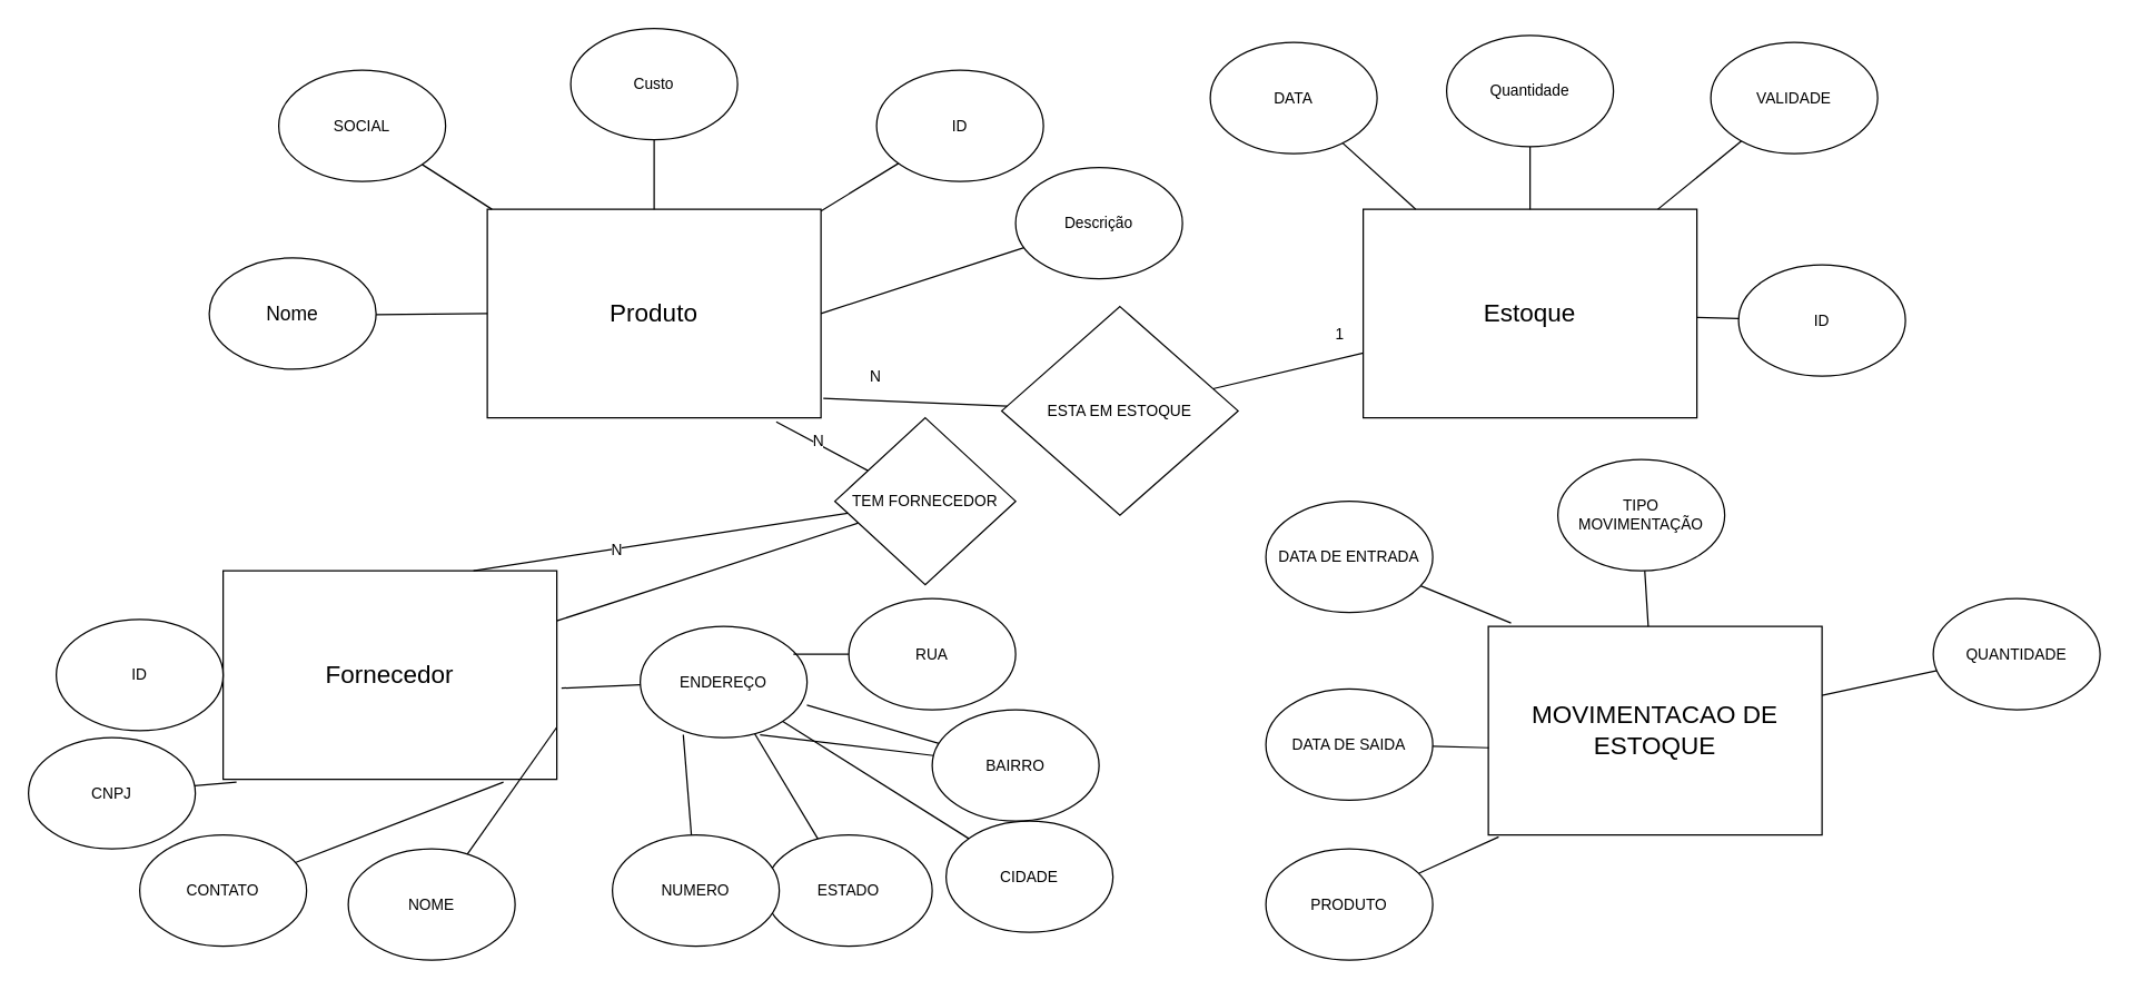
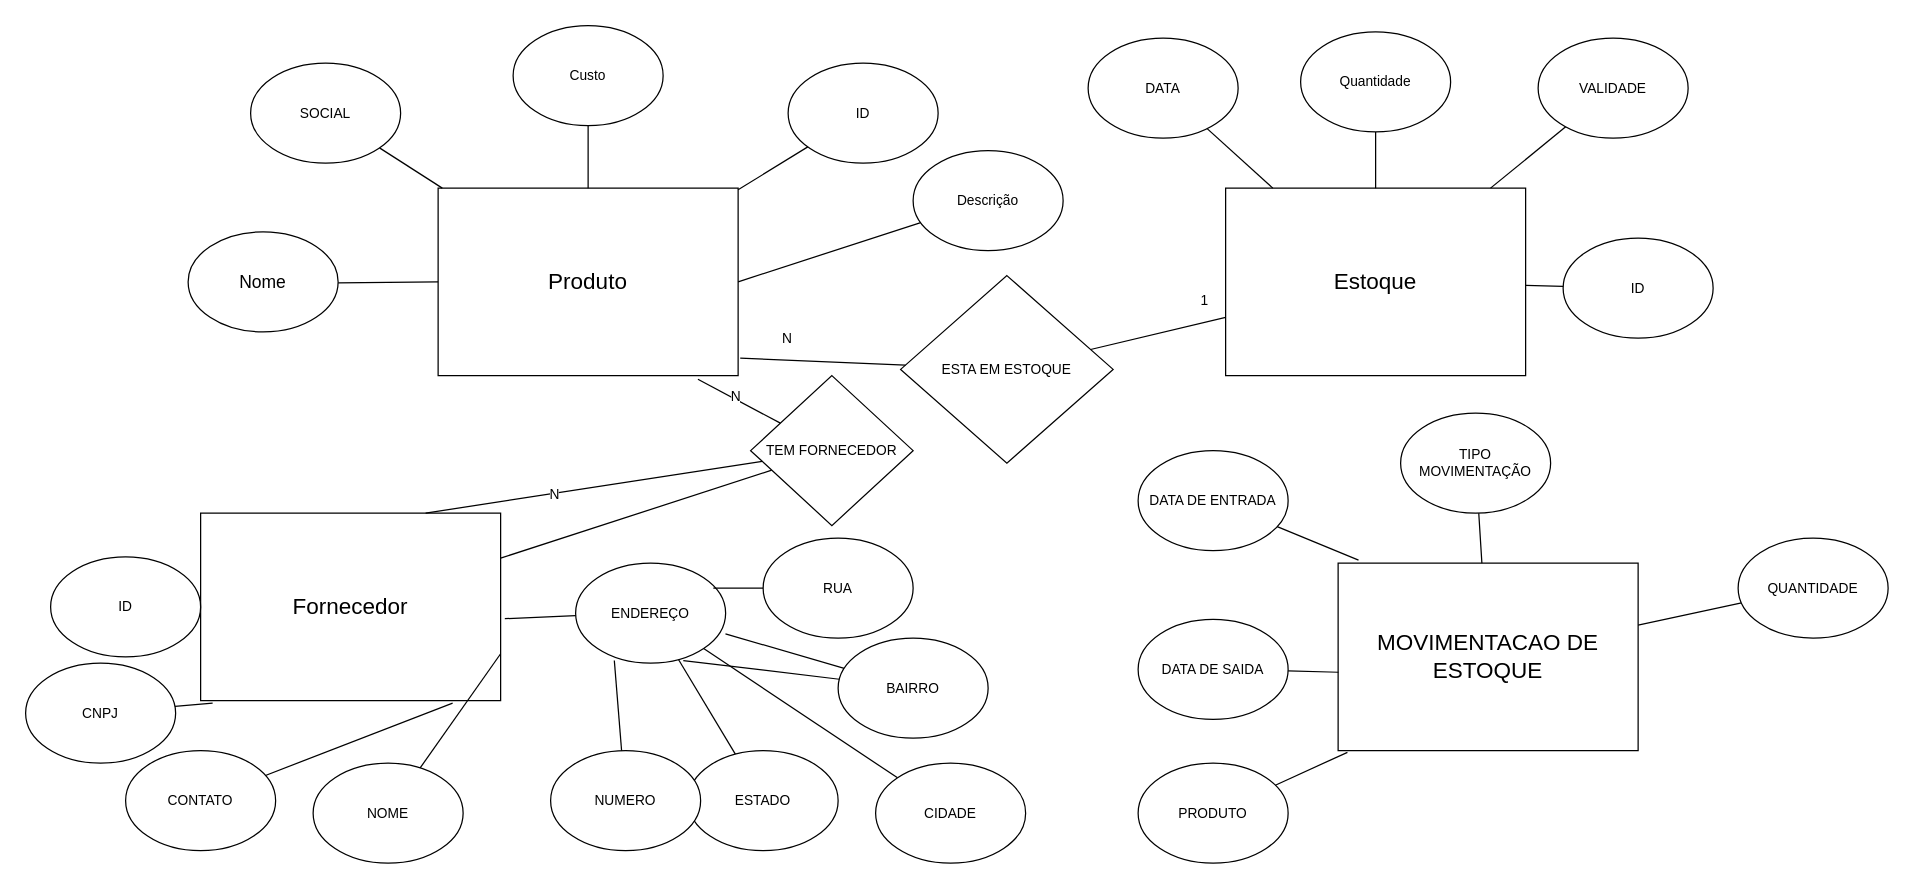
  <mxCell id="0" />
  <mxCell id="1" parent="0" />
  <mxCell id="2" value="&lt;font style=&quot;font-size: 18px;&quot;&gt;Produto&lt;/font&gt;" style="rounded=0;whiteSpace=wrap;html=1;" vertex="1" parent="1"><mxGeometry x="350" y="150" width="240" height="150" as="geometry" /></mxCell>
  <mxCell id="3" style="rounded=0;orthogonalLoop=1;jettySize=auto;html=1;endArrow=none;endFill=0;" edge="1" parent="1" source="4" target="2"><mxGeometry relative="1" as="geometry" /></mxCell>
  <mxCell id="4" value="&lt;font style=&quot;font-size: 14px;&quot;&gt;Nome&lt;/font&gt;" style="ellipse;whiteSpace=wrap;html=1;" vertex="1" parent="1"><mxGeometry x="150" y="185" width="120" height="80" as="geometry" /></mxCell>
  <mxCell id="5" style="edgeStyle=none;shape=connector;rounded=0;orthogonalLoop=1;jettySize=auto;html=1;entryX=1;entryY=0.5;entryDx=0;entryDy=0;labelBackgroundColor=default;strokeColor=default;align=center;verticalAlign=middle;fontFamily=Helvetica;fontSize=11;fontColor=default;endArrow=none;endFill=0;" edge="1" parent="1" source="6" target="2"><mxGeometry relative="1" as="geometry" /></mxCell>
  <mxCell id="6" value="Descrição" style="ellipse;whiteSpace=wrap;html=1;fontFamily=Helvetica;fontSize=11;fontColor=default;" vertex="1" parent="1"><mxGeometry x="730" y="120" width="120" height="80" as="geometry" /></mxCell>
  <mxCell id="7" style="edgeStyle=none;shape=connector;rounded=0;orthogonalLoop=1;jettySize=auto;html=1;entryX=0.5;entryY=0;entryDx=0;entryDy=0;labelBackgroundColor=default;strokeColor=default;align=center;verticalAlign=middle;fontFamily=Helvetica;fontSize=11;fontColor=default;endArrow=none;endFill=0;" edge="1" parent="1" source="8" target="2"><mxGeometry relative="1" as="geometry" /></mxCell>
  <mxCell id="8" value="Custo" style="ellipse;whiteSpace=wrap;html=1;fontFamily=Helvetica;fontSize=11;fontColor=default;" vertex="1" parent="1"><mxGeometry x="410" y="20" width="120" height="80" as="geometry" /></mxCell>
  <mxCell id="9" style="edgeStyle=none;shape=connector;rounded=0;orthogonalLoop=1;jettySize=auto;html=1;labelBackgroundColor=default;strokeColor=default;align=center;verticalAlign=middle;fontFamily=Helvetica;fontSize=11;fontColor=default;endArrow=none;endFill=0;" edge="1" parent="1" source="10" target="2"><mxGeometry relative="1" as="geometry" /></mxCell>
  <mxCell id="10" value="ID" style="ellipse;whiteSpace=wrap;html=1;fontFamily=Helvetica;fontSize=11;fontColor=default;" vertex="1" parent="1"><mxGeometry x="630" y="50" width="120" height="80" as="geometry" /></mxCell>
  <mxCell id="11" style="edgeStyle=none;shape=connector;rounded=0;orthogonalLoop=1;jettySize=auto;html=1;labelBackgroundColor=default;strokeColor=default;align=center;verticalAlign=middle;fontFamily=Helvetica;fontSize=11;fontColor=default;endArrow=none;endFill=0;" edge="1" parent="1" source="12" target="2"><mxGeometry relative="1" as="geometry" /></mxCell>
  <mxCell id="12" value="SOCIAL" style="ellipse;whiteSpace=wrap;html=1;fontFamily=Helvetica;fontSize=11;fontColor=default;" vertex="1" parent="1"><mxGeometry x="200" y="50" width="120" height="80" as="geometry" /></mxCell>
  <mxCell id="13" value="&lt;font style=&quot;font-size: 18px;&quot;&gt;Estoque&lt;/font&gt;" style="rounded=0;whiteSpace=wrap;html=1;" vertex="1" parent="1"><mxGeometry x="980" y="150" width="240" height="150" as="geometry" /></mxCell>
  <mxCell id="14" style="edgeStyle=none;shape=connector;rounded=0;orthogonalLoop=1;jettySize=auto;html=1;entryX=0.5;entryY=0;entryDx=0;entryDy=0;labelBackgroundColor=default;strokeColor=default;align=center;verticalAlign=middle;fontFamily=Helvetica;fontSize=11;fontColor=default;endArrow=none;endFill=0;" edge="1" parent="1" source="15" target="13"><mxGeometry relative="1" as="geometry" /></mxCell>
  <mxCell id="15" value="Quantidade" style="ellipse;whiteSpace=wrap;html=1;fontFamily=Helvetica;fontSize=11;fontColor=default;" vertex="1" parent="1"><mxGeometry x="1040" y="25" width="120" height="80" as="geometry" /></mxCell>
  <mxCell id="16" style="edgeStyle=none;shape=connector;rounded=0;orthogonalLoop=1;jettySize=auto;html=1;labelBackgroundColor=default;strokeColor=default;align=center;verticalAlign=middle;fontFamily=Helvetica;fontSize=11;fontColor=default;endArrow=none;endFill=0;" edge="1" parent="1" source="17" target="13"><mxGeometry relative="1" as="geometry" /></mxCell>
  <mxCell id="17" value="DATA" style="ellipse;whiteSpace=wrap;html=1;fontFamily=Helvetica;fontSize=11;fontColor=default;" vertex="1" parent="1"><mxGeometry x="870" y="30" width="120" height="80" as="geometry" /></mxCell>
  <mxCell id="18" style="edgeStyle=none;shape=connector;rounded=0;orthogonalLoop=1;jettySize=auto;html=1;labelBackgroundColor=default;strokeColor=default;align=center;verticalAlign=middle;fontFamily=Helvetica;fontSize=11;fontColor=default;endArrow=none;endFill=0;" edge="1" parent="1" source="19" target="13"><mxGeometry relative="1" as="geometry" /></mxCell>
  <mxCell id="19" value="VALIDADE" style="ellipse;whiteSpace=wrap;html=1;fontFamily=Helvetica;fontSize=11;fontColor=default;" vertex="1" parent="1"><mxGeometry x="1230" y="30" width="120" height="80" as="geometry" /></mxCell>
  <mxCell id="20" value="" style="edgeStyle=none;shape=connector;rounded=0;orthogonalLoop=1;jettySize=auto;html=1;labelBackgroundColor=default;strokeColor=default;align=center;verticalAlign=middle;fontFamily=Helvetica;fontSize=11;fontColor=default;endArrow=none;endFill=0;" edge="1" parent="1" source="21" target="13"><mxGeometry relative="1" as="geometry" /></mxCell>
  <mxCell id="21" value="ID" style="ellipse;whiteSpace=wrap;html=1;fontFamily=Helvetica;fontSize=11;fontColor=default;" vertex="1" parent="1"><mxGeometry x="1250" y="190" width="120" height="80" as="geometry" /></mxCell>
  <mxCell id="22" style="edgeStyle=none;shape=connector;rounded=0;orthogonalLoop=1;jettySize=auto;html=1;labelBackgroundColor=default;strokeColor=default;align=center;verticalAlign=middle;fontFamily=Helvetica;fontSize=11;fontColor=default;endArrow=none;endFill=0;" edge="1" parent="1" source="24" target="13"><mxGeometry relative="1" as="geometry" /></mxCell>
  <mxCell id="23" value="1" style="edgeLabel;html=1;align=center;verticalAlign=middle;resizable=0;points=[];fontSize=11;fontFamily=Helvetica;fontColor=default;" vertex="1" connectable="0" parent="22"><mxGeometry x="0.669" y="-1" relative="1" as="geometry"><mxPoint y="-19" as="offset" /></mxGeometry></mxCell>
  <mxCell id="24" value="ESTA EM ESTOQUE" style="rhombus;whiteSpace=wrap;html=1;fontFamily=Helvetica;fontSize=11;fontColor=default;" vertex="1" parent="1"><mxGeometry x="720" y="220" width="170" height="150" as="geometry" /></mxCell>
  <mxCell id="25" style="edgeStyle=none;shape=connector;rounded=0;orthogonalLoop=1;jettySize=auto;html=1;entryX=1.007;entryY=0.907;entryDx=0;entryDy=0;entryPerimeter=0;labelBackgroundColor=default;strokeColor=default;align=center;verticalAlign=middle;fontFamily=Helvetica;fontSize=11;fontColor=default;endArrow=none;endFill=0;" edge="1" parent="1" source="24" target="2"><mxGeometry relative="1" as="geometry" /></mxCell>
  <mxCell id="26" value="N" style="edgeLabel;html=1;align=center;verticalAlign=middle;resizable=0;points=[];fontSize=11;fontFamily=Helvetica;fontColor=default;" vertex="1" connectable="0" parent="25"><mxGeometry x="0.459" relative="1" as="geometry"><mxPoint x="2" y="-18" as="offset" /></mxGeometry></mxCell>
  <mxCell id="27" value="&lt;font style=&quot;font-size: 18px;&quot;&gt;Fornecedor&lt;/font&gt;" style="rounded=0;whiteSpace=wrap;html=1;" vertex="1" parent="1"><mxGeometry x="160" y="410" width="240" height="150" as="geometry" /></mxCell>
  <mxCell id="28" style="edgeStyle=none;shape=connector;rounded=0;orthogonalLoop=1;jettySize=auto;html=1;entryX=0;entryY=0.5;entryDx=0;entryDy=0;labelBackgroundColor=default;strokeColor=default;align=center;verticalAlign=middle;fontFamily=Helvetica;fontSize=11;fontColor=default;endArrow=none;endFill=0;" edge="1" parent="1" source="29" target="27"><mxGeometry relative="1" as="geometry" /></mxCell>
  <mxCell id="29" value="ID" style="ellipse;whiteSpace=wrap;html=1;fontFamily=Helvetica;fontSize=11;fontColor=default;" vertex="1" parent="1"><mxGeometry x="40" y="445" width="120" height="80" as="geometry" /></mxCell>
  <mxCell id="30" value="CNPJ" style="ellipse;whiteSpace=wrap;html=1;fontFamily=Helvetica;fontSize=11;fontColor=default;" vertex="1" parent="1"><mxGeometry x="20" y="530" width="120" height="80" as="geometry" /></mxCell>
  <mxCell id="31" value="CONTATO" style="ellipse;whiteSpace=wrap;html=1;fontFamily=Helvetica;fontSize=11;fontColor=default;" vertex="1" parent="1"><mxGeometry x="100" y="600" width="120" height="80" as="geometry" /></mxCell>
  <mxCell id="32" value="ENDEREÇO" style="ellipse;whiteSpace=wrap;html=1;fontFamily=Helvetica;fontSize=11;fontColor=default;" vertex="1" parent="1"><mxGeometry x="460" y="450" width="120" height="80" as="geometry" /></mxCell>
  <mxCell id="33" style="edgeStyle=none;shape=connector;rounded=0;orthogonalLoop=1;jettySize=auto;html=1;entryX=0.04;entryY=1.013;entryDx=0;entryDy=0;entryPerimeter=0;labelBackgroundColor=default;strokeColor=default;align=center;verticalAlign=middle;fontFamily=Helvetica;fontSize=11;fontColor=default;endArrow=none;endFill=0;" edge="1" parent="1" source="30" target="27"><mxGeometry relative="1" as="geometry" /></mxCell>
  <mxCell id="34" style="edgeStyle=none;shape=connector;rounded=0;orthogonalLoop=1;jettySize=auto;html=1;entryX=1.014;entryY=0.563;entryDx=0;entryDy=0;entryPerimeter=0;labelBackgroundColor=default;strokeColor=default;align=center;verticalAlign=middle;fontFamily=Helvetica;fontSize=11;fontColor=default;endArrow=none;endFill=0;" edge="1" parent="1" source="32" target="27"><mxGeometry relative="1" as="geometry" /></mxCell>
  <mxCell id="35" style="edgeStyle=none;shape=connector;rounded=0;orthogonalLoop=1;jettySize=auto;html=1;entryX=0.84;entryY=1.013;entryDx=0;entryDy=0;entryPerimeter=0;labelBackgroundColor=default;strokeColor=default;align=center;verticalAlign=middle;fontFamily=Helvetica;fontSize=11;fontColor=default;endArrow=none;endFill=0;" edge="1" parent="1" source="31" target="27"><mxGeometry relative="1" as="geometry" /></mxCell>
  <mxCell id="36" value="RUA" style="ellipse;whiteSpace=wrap;html=1;fontFamily=Helvetica;fontSize=11;fontColor=default;" vertex="1" parent="1"><mxGeometry x="610" y="430" width="120" height="80" as="geometry" /></mxCell>
  <mxCell id="37" style="edgeStyle=none;shape=connector;rounded=0;orthogonalLoop=1;jettySize=auto;html=1;entryX=1;entryY=1;entryDx=0;entryDy=0;labelBackgroundColor=default;strokeColor=default;align=center;verticalAlign=middle;fontFamily=Helvetica;fontSize=11;fontColor=default;endArrow=none;endFill=0;" edge="1" parent="1" source="38" target="32"><mxGeometry relative="1" as="geometry" /></mxCell>
- <mxCell id="38" value="CIDADE" style="ellipse;whiteSpace=wrap;html=1;fontFamily=Helvetica;fontSize=11;fontColor=default;" vertex="1" parent="1"><mxGeometry x="680" y="590" width="120" height="80" as="geometry" /></mxCell>
+ <mxCell id="38" value="CIDADE" style="ellipse;whiteSpace=wrap;html=1;fontFamily=Helvetica;fontSize=11;fontColor=default;" vertex="1" parent="1"><mxGeometry x="700" y="610" width="120" height="80" as="geometry" /></mxCell>
  <mxCell id="39" style="edgeStyle=none;shape=connector;rounded=0;orthogonalLoop=1;jettySize=auto;html=1;labelBackgroundColor=default;strokeColor=default;align=center;verticalAlign=middle;fontFamily=Helvetica;fontSize=11;fontColor=default;endArrow=none;endFill=0;" edge="1" parent="1" source="40" target="32"><mxGeometry relative="1" as="geometry" /></mxCell>
  <mxCell id="40" value="ESTADO" style="ellipse;whiteSpace=wrap;html=1;fontFamily=Helvetica;fontSize=11;fontColor=default;" vertex="1" parent="1"><mxGeometry x="550" y="600" width="120" height="80" as="geometry" /></mxCell>
  <mxCell id="41" value="NUMERO" style="ellipse;whiteSpace=wrap;html=1;fontFamily=Helvetica;fontSize=11;fontColor=default;" vertex="1" parent="1"><mxGeometry x="440" y="600" width="120" height="80" as="geometry" /></mxCell>
  <mxCell id="42" style="edgeStyle=none;shape=connector;rounded=0;orthogonalLoop=1;jettySize=auto;html=1;entryX=0.918;entryY=0.251;entryDx=0;entryDy=0;entryPerimeter=0;labelBackgroundColor=default;strokeColor=default;align=center;verticalAlign=middle;fontFamily=Helvetica;fontSize=11;fontColor=default;endArrow=none;endFill=0;" edge="1" parent="1" source="36" target="32"><mxGeometry relative="1" as="geometry" /></mxCell>
  <mxCell id="43" style="edgeStyle=none;shape=connector;rounded=0;orthogonalLoop=1;jettySize=auto;html=1;entryX=0.999;entryY=0.707;entryDx=0;entryDy=0;entryPerimeter=0;labelBackgroundColor=default;strokeColor=default;align=center;verticalAlign=middle;fontFamily=Helvetica;fontSize=11;fontColor=default;endArrow=none;endFill=0;" edge="1" parent="1" source="55" target="32"><mxGeometry relative="1" as="geometry" /></mxCell>
  <mxCell id="44" style="edgeStyle=none;shape=connector;rounded=0;orthogonalLoop=1;jettySize=auto;html=1;entryX=0.718;entryY=0.974;entryDx=0;entryDy=0;entryPerimeter=0;labelBackgroundColor=default;strokeColor=default;align=center;verticalAlign=middle;fontFamily=Helvetica;fontSize=11;fontColor=default;endArrow=none;endFill=0;" edge="1" parent="1" source="55" target="32"><mxGeometry relative="1" as="geometry" /></mxCell>
  <mxCell id="45" style="edgeStyle=none;shape=connector;rounded=0;orthogonalLoop=1;jettySize=auto;html=1;entryX=0.258;entryY=0.974;entryDx=0;entryDy=0;entryPerimeter=0;labelBackgroundColor=default;strokeColor=default;align=center;verticalAlign=middle;fontFamily=Helvetica;fontSize=11;fontColor=default;endArrow=none;endFill=0;" edge="1" parent="1" source="41" target="32"><mxGeometry relative="1" as="geometry" /></mxCell>
  <mxCell id="46" style="edgeStyle=none;shape=connector;rounded=0;orthogonalLoop=1;jettySize=auto;html=1;entryX=1;entryY=0.75;entryDx=0;entryDy=0;labelBackgroundColor=default;strokeColor=default;align=center;verticalAlign=middle;fontFamily=Helvetica;fontSize=11;fontColor=default;endArrow=none;endFill=0;" edge="1" parent="1" source="47" target="27"><mxGeometry relative="1" as="geometry" /></mxCell>
  <mxCell id="47" value="NOME" style="ellipse;whiteSpace=wrap;html=1;fontFamily=Helvetica;fontSize=11;fontColor=default;" vertex="1" parent="1"><mxGeometry x="250" y="610" width="120" height="80" as="geometry" /></mxCell>
  <mxCell id="48" style="edgeStyle=none;shape=connector;rounded=0;orthogonalLoop=1;jettySize=auto;html=1;entryX=0.75;entryY=0;entryDx=0;entryDy=0;labelBackgroundColor=default;strokeColor=default;align=center;verticalAlign=middle;fontFamily=Helvetica;fontSize=11;fontColor=default;endArrow=none;endFill=0;" edge="1" parent="1" source="51" target="27"><mxGeometry relative="1" as="geometry" /></mxCell>
  <mxCell id="49" value="N" style="edgeLabel;html=1;align=center;verticalAlign=middle;resizable=0;points=[];fontSize=11;fontFamily=Helvetica;fontColor=default;" vertex="1" connectable="0" parent="48"><mxGeometry x="0.239" relative="1" as="geometry"><mxPoint as="offset" /></mxGeometry></mxCell>
  <mxCell id="50" value="" style="edgeStyle=none;shape=connector;rounded=0;orthogonalLoop=1;jettySize=auto;html=1;labelBackgroundColor=default;strokeColor=default;align=center;verticalAlign=middle;fontFamily=Helvetica;fontSize=11;fontColor=default;endArrow=none;endFill=0;" edge="1" parent="1" source="51" target="27"><mxGeometry relative="1" as="geometry" /></mxCell>
  <mxCell id="51" value="TEM FORNECEDOR" style="rhombus;whiteSpace=wrap;html=1;fontFamily=Helvetica;fontSize=11;fontColor=default;" vertex="1" parent="1"><mxGeometry x="600" y="300" width="130" height="120" as="geometry" /></mxCell>
  <mxCell id="52" style="edgeStyle=none;shape=connector;rounded=0;orthogonalLoop=1;jettySize=auto;html=1;entryX=0.5;entryY=0;entryDx=0;entryDy=0;labelBackgroundColor=default;strokeColor=default;align=center;verticalAlign=middle;fontFamily=Helvetica;fontSize=11;fontColor=default;endArrow=none;endFill=0;" edge="1" parent="1" source="51" target="51"><mxGeometry relative="1" as="geometry" /></mxCell>
  <mxCell id="53" style="edgeStyle=none;shape=connector;rounded=0;orthogonalLoop=1;jettySize=auto;html=1;entryX=0.866;entryY=1.019;entryDx=0;entryDy=0;entryPerimeter=0;labelBackgroundColor=default;strokeColor=default;align=center;verticalAlign=middle;fontFamily=Helvetica;fontSize=11;fontColor=default;endArrow=none;endFill=0;" edge="1" parent="1" source="51" target="2"><mxGeometry relative="1" as="geometry" /></mxCell>
  <mxCell id="54" value="N" style="edgeLabel;html=1;align=center;verticalAlign=middle;resizable=0;points=[];fontSize=11;fontFamily=Helvetica;fontColor=default;" vertex="1" connectable="0" parent="53"><mxGeometry x="0.136" y="-2" relative="1" as="geometry"><mxPoint as="offset" /></mxGeometry></mxCell>
  <mxCell id="55" value="BAIRRO" style="ellipse;whiteSpace=wrap;html=1;fontFamily=Helvetica;fontSize=11;fontColor=default;" vertex="1" parent="1"><mxGeometry x="670" y="510" width="120" height="80" as="geometry" /></mxCell>
  <mxCell id="56" value="&lt;span style=&quot;font-size: 18px;&quot;&gt;MOVIMENTACAO DE ESTOQUE&lt;/span&gt;" style="rounded=0;whiteSpace=wrap;html=1;" vertex="1" parent="1"><mxGeometry x="1070" y="450" width="240" height="150" as="geometry" /></mxCell>
  <mxCell id="57" value="DATA DE ENTRADA" style="ellipse;whiteSpace=wrap;html=1;fontFamily=Helvetica;fontSize=11;fontColor=default;" vertex="1" parent="1"><mxGeometry x="910" y="360" width="120" height="80" as="geometry" /></mxCell>
  <mxCell id="58" value="DATA DE SAIDA" style="ellipse;whiteSpace=wrap;html=1;fontFamily=Helvetica;fontSize=11;fontColor=default;" vertex="1" parent="1"><mxGeometry x="910" y="495" width="120" height="80" as="geometry" /></mxCell>
  <mxCell id="59" value="PRODUTO" style="ellipse;whiteSpace=wrap;html=1;fontFamily=Helvetica;fontSize=11;fontColor=default;" vertex="1" parent="1"><mxGeometry x="910" y="610" width="120" height="80" as="geometry" /></mxCell>
  <mxCell id="60" style="edgeStyle=none;shape=connector;rounded=0;orthogonalLoop=1;jettySize=auto;html=1;entryX=0.068;entryY=-0.016;entryDx=0;entryDy=0;entryPerimeter=0;labelBackgroundColor=default;strokeColor=default;align=center;verticalAlign=middle;fontFamily=Helvetica;fontSize=11;fontColor=default;endArrow=none;endFill=0;" edge="1" parent="1" source="57" target="56"><mxGeometry relative="1" as="geometry" /></mxCell>
  <mxCell id="61" style="edgeStyle=none;shape=connector;rounded=0;orthogonalLoop=1;jettySize=auto;html=1;entryX=0.001;entryY=0.582;entryDx=0;entryDy=0;entryPerimeter=0;labelBackgroundColor=default;strokeColor=default;align=center;verticalAlign=middle;fontFamily=Helvetica;fontSize=11;fontColor=default;endArrow=none;endFill=0;" edge="1" parent="1" source="58" target="56"><mxGeometry relative="1" as="geometry" /></mxCell>
  <mxCell id="62" style="edgeStyle=none;shape=connector;rounded=0;orthogonalLoop=1;jettySize=auto;html=1;entryX=0.031;entryY=1.009;entryDx=0;entryDy=0;entryPerimeter=0;labelBackgroundColor=default;strokeColor=default;align=center;verticalAlign=middle;fontFamily=Helvetica;fontSize=11;fontColor=default;endArrow=none;endFill=0;" edge="1" parent="1" source="59" target="56"><mxGeometry relative="1" as="geometry" /></mxCell>
  <mxCell id="63" value="" style="edgeStyle=none;shape=connector;rounded=0;orthogonalLoop=1;jettySize=auto;html=1;labelBackgroundColor=default;strokeColor=default;align=center;verticalAlign=middle;fontFamily=Helvetica;fontSize=11;fontColor=default;endArrow=none;endFill=0;" edge="1" parent="1" source="64"><mxGeometry relative="1" as="geometry"><mxPoint x="1185" y="450" as="targetPoint" /></mxGeometry></mxCell>
  <mxCell id="64" value="TIPO MOVIMENTAÇÃO" style="ellipse;whiteSpace=wrap;html=1;fontFamily=Helvetica;fontSize=11;fontColor=default;" vertex="1" parent="1"><mxGeometry x="1120" y="330" width="120" height="80" as="geometry" /></mxCell>
  <mxCell id="65" value="" style="edgeStyle=none;shape=connector;rounded=0;orthogonalLoop=1;jettySize=auto;html=1;labelBackgroundColor=default;strokeColor=default;align=center;verticalAlign=middle;fontFamily=Helvetica;fontSize=11;fontColor=default;endArrow=none;endFill=0;" edge="1" parent="1" source="66" target="56"><mxGeometry relative="1" as="geometry" /></mxCell>
  <mxCell id="66" value="QUANTIDADE" style="ellipse;whiteSpace=wrap;html=1;fontFamily=Helvetica;fontSize=11;fontColor=default;" vertex="1" parent="1"><mxGeometry x="1390" y="430" width="120" height="80" as="geometry" /></mxCell>
